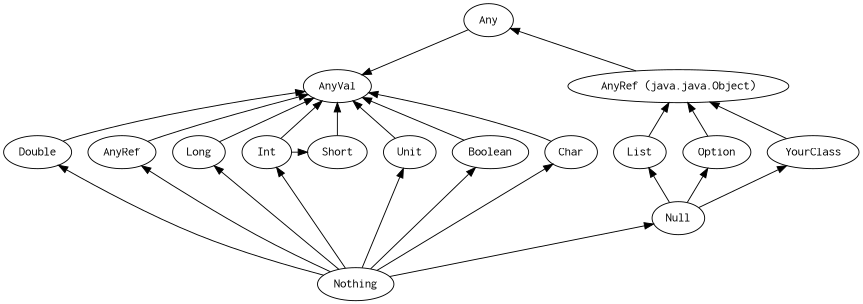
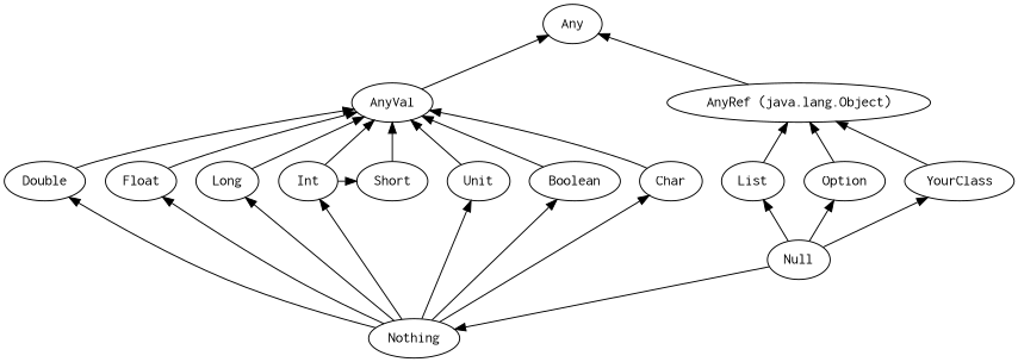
  digraph {
    rankdir=BT
    node [fontname=Courier]
    Nothing
    Double
-   Float [label=AnyRef]
+   Float
    Long
    Int
    Short
    Unit
    Boolean
    Char
    List
    Option
    YourClass
    AnyVal
-   "AnyRef (java.lang.Object)" [label="AnyRef (java.java.Object)"]
+   "AnyRef (java.lang.Object)"
    Null
    Any
    subgraph sub_1 {
      rank=min
      Nothing
    }
    subgraph sub_2 {
      rank=same
      Double
      Float
      Long
      Int
      Short
      Unit
      Boolean
      Char
      List
      Option
      YourClass
    }
    subgraph sub_3 {
      rank=same
      AnyVal
      "AnyRef (java.lang.Object)"
    }
    Nothing -> Double
    Nothing -> Float
    Nothing -> Long
    Nothing -> Int
    Nothing -> Unit
    Nothing -> Boolean
    Nothing -> Char
-   Nothing -> Null
+   Null -> Nothing
    Double -> AnyVal
    Float -> AnyVal
    Long -> AnyVal
    Int -> Short
    Int -> AnyVal
    Short -> AnyVal
    Unit -> AnyVal
    Boolean -> AnyVal
    Char -> AnyVal
    List -> "AnyRef (java.lang.Object)"
    Option -> "AnyRef (java.lang.Object)"
    YourClass -> "AnyRef (java.lang.Object)"
-   Any -> AnyVal
+   AnyVal -> Any
    "AnyRef (java.lang.Object)" -> Any
    Null -> List
    Null -> Option
    Null -> YourClass
  }
